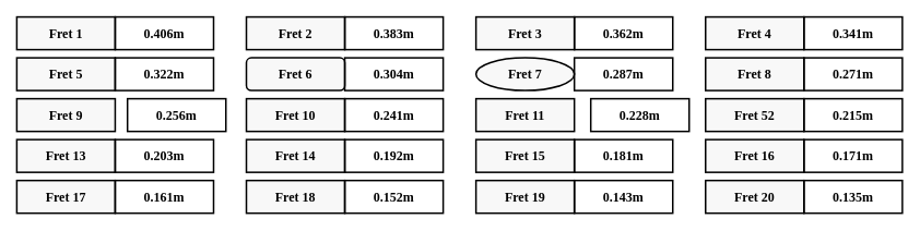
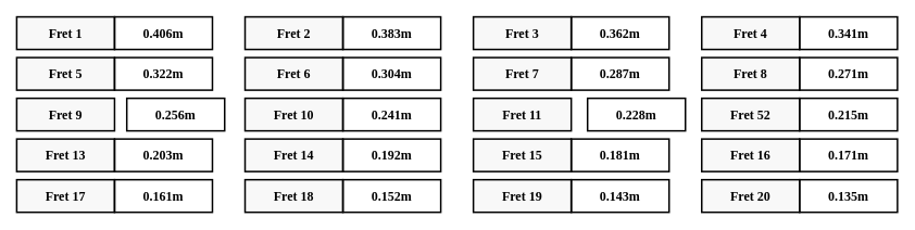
  <mxCell id="0" />
  <mxCell id="1" parent="0" />
  <mxCell id="2" value="Fret 1" style="rounded=0;whiteSpace=wrap;html=1;fillColor=#F8F8F8;fontSize=16;fontFamily=Fira Code;fontSource=https%3A%2F%2Ffonts.googleapis.com%2Fcss%3Ffamily%3DFira%2BCode;fontStyle=1;strokeWidth=2;" vertex="1" parent="1"><mxGeometry x="20" y="20" width="120" height="40" as="geometry" /></mxCell>
  <mxCell id="3" value="0.406m" style="rounded=0;whiteSpace=wrap;html=1;fillColor=none;fontSize=16;fontFamily=Fira Code;fontSource=https%3A%2F%2Ffonts.googleapis.com%2Fcss%3Ffamily%3DFira%2BCode;fontStyle=1;strokeWidth=2;" vertex="1" parent="1"><mxGeometry x="140" y="20" width="120" height="40" as="geometry" /></mxCell>
  <mxCell id="4" value="Fret 2" style="rounded=0;whiteSpace=wrap;html=1;fillColor=#F8F8F8;fontSize=16;fontFamily=Fira Code;fontSource=https%3A%2F%2Ffonts.googleapis.com%2Fcss%3Ffamily%3DFira%2BCode;fontStyle=1;strokeWidth=2;" vertex="1" parent="1"><mxGeometry x="300" y="20" width="120" height="40" as="geometry" /></mxCell>
  <mxCell id="5" value="0.383m" style="rounded=0;whiteSpace=wrap;html=1;fillColor=none;fontSize=16;fontFamily=Fira Code;fontSource=https%3A%2F%2Ffonts.googleapis.com%2Fcss%3Ffamily%3DFira%2BCode;fontStyle=1;strokeWidth=2;" vertex="1" parent="1"><mxGeometry x="420" y="20" width="120" height="40" as="geometry" /></mxCell>
  <mxCell id="6" value="Fret 3" style="rounded=0;whiteSpace=wrap;html=1;fillColor=#F8F8F8;fontSize=16;fontFamily=Fira Code;fontSource=https%3A%2F%2Ffonts.googleapis.com%2Fcss%3Ffamily%3DFira%2BCode;fontStyle=1;strokeWidth=2;" vertex="1" parent="1"><mxGeometry x="580" y="20" width="120" height="40" as="geometry" /></mxCell>
  <mxCell id="7" value="0.362m" style="rounded=0;whiteSpace=wrap;html=1;fillColor=none;fontSize=16;fontFamily=Fira Code;fontSource=https%3A%2F%2Ffonts.googleapis.com%2Fcss%3Ffamily%3DFira%2BCode;fontStyle=1;strokeWidth=2;" vertex="1" parent="1"><mxGeometry x="700" y="20" width="120" height="40" as="geometry" /></mxCell>
  <mxCell id="8" value="Fret 4" style="rounded=0;whiteSpace=wrap;html=1;fillColor=#F8F8F8;fontSize=16;fontFamily=Fira Code;fontSource=https%3A%2F%2Ffonts.googleapis.com%2Fcss%3Ffamily%3DFira%2BCode;fontStyle=1;strokeWidth=2;" vertex="1" parent="1"><mxGeometry x="860" y="20" width="120" height="40" as="geometry" /></mxCell>
  <mxCell id="9" value="0.341m" style="rounded=0;whiteSpace=wrap;html=1;fillColor=none;fontSize=16;fontFamily=Fira Code;fontSource=https%3A%2F%2Ffonts.googleapis.com%2Fcss%3Ffamily%3DFira%2BCode;fontStyle=1;strokeWidth=2;" vertex="1" parent="1"><mxGeometry x="980" y="20" width="120" height="40" as="geometry" /></mxCell>
  <mxCell id="10" value="Fret 5" style="rounded=0;whiteSpace=wrap;html=1;fillColor=#F8F8F8;fontSize=16;fontFamily=Fira Code;fontSource=https%3A%2F%2Ffonts.googleapis.com%2Fcss%3Ffamily%3DFira%2BCode;fontStyle=1;strokeWidth=2;" vertex="1" parent="1"><mxGeometry x="20" y="70" width="120" height="40" as="geometry" /></mxCell>
  <mxCell id="11" value="0.322m" style="rounded=0;whiteSpace=wrap;html=1;fillColor=none;fontSize=16;fontFamily=Fira Code;fontSource=https%3A%2F%2Ffonts.googleapis.com%2Fcss%3Ffamily%3DFira%2BCode;fontStyle=1;strokeWidth=2;" vertex="1" parent="1"><mxGeometry x="140" y="70" width="120" height="40" as="geometry" /></mxCell>
- <mxCell id="12" value="Fret 6" style="whiteSpace=wrap;html=1;fillColor=#F8F8F8;fontSize=16;fontFamily=Fira Code;fontSource=https%3A%2F%2Ffonts.googleapis.com%2Fcss%3Ffamily%3DFira%2BCode;fontStyle=1;strokeWidth=2;rounded=1;" vertex="1" parent="1"><mxGeometry x="300" y="70" width="120" height="40" as="geometry" /></mxCell>
+ <mxCell id="12" value="Fret 6" style="rounded=0;whiteSpace=wrap;html=1;fillColor=#F8F8F8;fontSize=16;fontFamily=Fira Code;fontSource=https%3A%2F%2Ffonts.googleapis.com%2Fcss%3Ffamily%3DFira%2BCode;fontStyle=1;strokeWidth=2;" vertex="1" parent="1"><mxGeometry x="300" y="70" width="120" height="40" as="geometry" /></mxCell>
  <mxCell id="13" value="0.304m" style="rounded=0;whiteSpace=wrap;html=1;fillColor=none;fontSize=16;fontFamily=Fira Code;fontSource=https%3A%2F%2Ffonts.googleapis.com%2Fcss%3Ffamily%3DFira%2BCode;fontStyle=1;strokeWidth=2;" vertex="1" parent="1"><mxGeometry x="420" y="70" width="120" height="40" as="geometry" /></mxCell>
- <mxCell id="14" value="Fret 7" style="ellipse;whiteSpace=wrap;html=1;fillColor=#F8F8F8;fontSize=16;fontFamily=Fira Code;fontSource=https%3A%2F%2Ffonts.googleapis.com%2Fcss%3Ffamily%3DFira%2BCode;fontStyle=1;strokeWidth=2;" vertex="1" parent="1"><mxGeometry x="580" y="70" width="120" height="40" as="geometry" /></mxCell>
+ <mxCell id="14" value="Fret 7" style="rounded=0;whiteSpace=wrap;html=1;fillColor=#F8F8F8;fontSize=16;fontFamily=Fira Code;fontSource=https%3A%2F%2Ffonts.googleapis.com%2Fcss%3Ffamily%3DFira%2BCode;fontStyle=1;strokeWidth=2;" vertex="1" parent="1"><mxGeometry x="580" y="70" width="120" height="40" as="geometry" /></mxCell>
  <mxCell id="15" value="0.287m" style="rounded=0;whiteSpace=wrap;html=1;fillColor=none;fontSize=16;fontFamily=Fira Code;fontSource=https%3A%2F%2Ffonts.googleapis.com%2Fcss%3Ffamily%3DFira%2BCode;fontStyle=1;strokeWidth=2;" vertex="1" parent="1"><mxGeometry x="700" y="70" width="120" height="40" as="geometry" /></mxCell>
  <mxCell id="16" value="Fret 8" style="rounded=0;whiteSpace=wrap;html=1;fillColor=#F8F8F8;fontSize=16;fontFamily=Fira Code;fontSource=https%3A%2F%2Ffonts.googleapis.com%2Fcss%3Ffamily%3DFira%2BCode;fontStyle=1;strokeWidth=2;" vertex="1" parent="1"><mxGeometry x="860" y="70" width="120" height="40" as="geometry" /></mxCell>
  <mxCell id="17" value="0.271m" style="rounded=0;whiteSpace=wrap;html=1;fillColor=none;fontSize=16;fontFamily=Fira Code;fontSource=https%3A%2F%2Ffonts.googleapis.com%2Fcss%3Ffamily%3DFira%2BCode;fontStyle=1;strokeWidth=2;" vertex="1" parent="1"><mxGeometry x="980" y="70" width="120" height="40" as="geometry" /></mxCell>
  <mxCell id="18" value="Fret 9" style="rounded=0;whiteSpace=wrap;html=1;fillColor=#F8F8F8;fontSize=16;fontFamily=Fira Code;fontSource=https%3A%2F%2Ffonts.googleapis.com%2Fcss%3Ffamily%3DFira%2BCode;fontStyle=1;strokeWidth=2;" vertex="1" parent="1"><mxGeometry x="20" y="120" width="120" height="40" as="geometry" /></mxCell>
  <mxCell id="19" value="0.256m" style="rounded=0;whiteSpace=wrap;html=1;fillColor=none;fontSize=16;fontFamily=Fira Code;fontSource=https%3A%2F%2Ffonts.googleapis.com%2Fcss%3Ffamily%3DFira%2BCode;fontStyle=1;strokeWidth=2;" vertex="1" parent="1"><mxGeometry x="155" y="120" width="120" height="40" as="geometry" /></mxCell>
  <mxCell id="20" value="Fret 10" style="rounded=0;whiteSpace=wrap;html=1;fillColor=#F8F8F8;fontSize=16;fontFamily=Fira Code;fontSource=https%3A%2F%2Ffonts.googleapis.com%2Fcss%3Ffamily%3DFira%2BCode;fontStyle=1;strokeWidth=2;" vertex="1" parent="1"><mxGeometry x="300" y="120" width="120" height="40" as="geometry" /></mxCell>
  <mxCell id="21" value="0.241m" style="rounded=0;whiteSpace=wrap;html=1;fillColor=none;fontSize=16;fontFamily=Fira Code;fontSource=https%3A%2F%2Ffonts.googleapis.com%2Fcss%3Ffamily%3DFira%2BCode;fontStyle=1;strokeWidth=2;" vertex="1" parent="1"><mxGeometry x="420" y="120" width="120" height="40" as="geometry" /></mxCell>
  <mxCell id="22" value="Fret 11" style="rounded=0;whiteSpace=wrap;html=1;fillColor=#F8F8F8;fontSize=16;fontFamily=Fira Code;fontSource=https%3A%2F%2Ffonts.googleapis.com%2Fcss%3Ffamily%3DFira%2BCode;fontStyle=1;strokeWidth=2;" vertex="1" parent="1"><mxGeometry x="580" y="120" width="120" height="40" as="geometry" /></mxCell>
  <mxCell id="23" value="0.228m" style="rounded=0;whiteSpace=wrap;html=1;fillColor=none;fontSize=16;fontFamily=Fira Code;fontSource=https%3A%2F%2Ffonts.googleapis.com%2Fcss%3Ffamily%3DFira%2BCode;fontStyle=1;strokeWidth=2;" vertex="1" parent="1"><mxGeometry x="720" y="120" width="120" height="40" as="geometry" /></mxCell>
  <mxCell id="24" value="Fret 52" style="rounded=0;whiteSpace=wrap;html=1;fillColor=#F8F8F8;fontSize=16;fontFamily=Fira Code;fontSource=https%3A%2F%2Ffonts.googleapis.com%2Fcss%3Ffamily%3DFira%2BCode;fontStyle=1;strokeWidth=2;" vertex="1" parent="1"><mxGeometry x="860" y="120" width="120" height="40" as="geometry" /></mxCell>
  <mxCell id="25" value="0.215m" style="rounded=0;whiteSpace=wrap;html=1;fillColor=none;fontSize=16;fontFamily=Fira Code;fontSource=https%3A%2F%2Ffonts.googleapis.com%2Fcss%3Ffamily%3DFira%2BCode;fontStyle=1;strokeWidth=2;" vertex="1" parent="1"><mxGeometry x="980" y="120" width="120" height="40" as="geometry" /></mxCell>
  <mxCell id="26" value="Fret 13" style="rounded=0;whiteSpace=wrap;html=1;fillColor=#F8F8F8;fontSize=16;fontFamily=Fira Code;fontSource=https%3A%2F%2Ffonts.googleapis.com%2Fcss%3Ffamily%3DFira%2BCode;fontStyle=1;strokeWidth=2;" vertex="1" parent="1"><mxGeometry x="20" y="170" width="120" height="40" as="geometry" /></mxCell>
  <mxCell id="27" value="0.203m" style="rounded=0;whiteSpace=wrap;html=1;fillColor=none;fontSize=16;fontFamily=Fira Code;fontSource=https%3A%2F%2Ffonts.googleapis.com%2Fcss%3Ffamily%3DFira%2BCode;fontStyle=1;strokeWidth=2;" vertex="1" parent="1"><mxGeometry x="140" y="170" width="120" height="40" as="geometry" /></mxCell>
  <mxCell id="28" value="Fret 14" style="rounded=0;whiteSpace=wrap;html=1;fillColor=#F8F8F8;fontSize=16;fontFamily=Fira Code;fontSource=https%3A%2F%2Ffonts.googleapis.com%2Fcss%3Ffamily%3DFira%2BCode;fontStyle=1;strokeWidth=2;" vertex="1" parent="1"><mxGeometry x="300" y="170" width="120" height="40" as="geometry" /></mxCell>
  <mxCell id="29" value="0.192m" style="rounded=0;whiteSpace=wrap;html=1;fillColor=none;fontSize=16;fontFamily=Fira Code;fontSource=https%3A%2F%2Ffonts.googleapis.com%2Fcss%3Ffamily%3DFira%2BCode;fontStyle=1;strokeWidth=2;" vertex="1" parent="1"><mxGeometry x="420" y="170" width="120" height="40" as="geometry" /></mxCell>
  <mxCell id="30" value="Fret 15" style="rounded=0;whiteSpace=wrap;html=1;fillColor=#F8F8F8;fontSize=16;fontFamily=Fira Code;fontSource=https%3A%2F%2Ffonts.googleapis.com%2Fcss%3Ffamily%3DFira%2BCode;fontStyle=1;strokeWidth=2;" vertex="1" parent="1"><mxGeometry x="580" y="170" width="120" height="40" as="geometry" /></mxCell>
  <mxCell id="31" value="0.181m" style="rounded=0;whiteSpace=wrap;html=1;fillColor=none;fontSize=16;fontFamily=Fira Code;fontSource=https%3A%2F%2Ffonts.googleapis.com%2Fcss%3Ffamily%3DFira%2BCode;fontStyle=1;strokeWidth=2;" vertex="1" parent="1"><mxGeometry x="700" y="170" width="120" height="40" as="geometry" /></mxCell>
  <mxCell id="32" value="Fret 16" style="rounded=0;whiteSpace=wrap;html=1;fillColor=#F8F8F8;fontSize=16;fontFamily=Fira Code;fontSource=https%3A%2F%2Ffonts.googleapis.com%2Fcss%3Ffamily%3DFira%2BCode;fontStyle=1;strokeWidth=2;" vertex="1" parent="1"><mxGeometry x="860" y="170" width="120" height="40" as="geometry" /></mxCell>
  <mxCell id="33" value="0.171m" style="rounded=0;whiteSpace=wrap;html=1;fillColor=none;fontSize=16;fontFamily=Fira Code;fontSource=https%3A%2F%2Ffonts.googleapis.com%2Fcss%3Ffamily%3DFira%2BCode;fontStyle=1;strokeWidth=2;" vertex="1" parent="1"><mxGeometry x="980" y="170" width="120" height="40" as="geometry" /></mxCell>
  <mxCell id="34" value="Fret 17" style="rounded=0;whiteSpace=wrap;html=1;fillColor=#F8F8F8;fontSize=16;fontFamily=Fira Code;fontSource=https%3A%2F%2Ffonts.googleapis.com%2Fcss%3Ffamily%3DFira%2BCode;fontStyle=1;strokeWidth=2;" vertex="1" parent="1"><mxGeometry x="20" y="220" width="120" height="40" as="geometry" /></mxCell>
  <mxCell id="35" value="0.161m" style="rounded=0;whiteSpace=wrap;html=1;fillColor=none;fontSize=16;fontFamily=Fira Code;fontSource=https%3A%2F%2Ffonts.googleapis.com%2Fcss%3Ffamily%3DFira%2BCode;fontStyle=1;strokeWidth=2;" vertex="1" parent="1"><mxGeometry x="140" y="220" width="120" height="40" as="geometry" /></mxCell>
  <mxCell id="36" value="Fret 18" style="rounded=0;whiteSpace=wrap;html=1;fillColor=#F8F8F8;fontSize=16;fontFamily=Fira Code;fontSource=https%3A%2F%2Ffonts.googleapis.com%2Fcss%3Ffamily%3DFira%2BCode;fontStyle=1;strokeWidth=2;" vertex="1" parent="1"><mxGeometry x="300" y="220" width="120" height="40" as="geometry" /></mxCell>
  <mxCell id="37" value="0.152m" style="rounded=0;whiteSpace=wrap;html=1;fillColor=none;fontSize=16;fontFamily=Fira Code;fontSource=https%3A%2F%2Ffonts.googleapis.com%2Fcss%3Ffamily%3DFira%2BCode;fontStyle=1;strokeWidth=2;" vertex="1" parent="1"><mxGeometry x="420" y="220" width="120" height="40" as="geometry" /></mxCell>
  <mxCell id="38" value="Fret 19" style="rounded=0;whiteSpace=wrap;html=1;fillColor=#F8F8F8;fontSize=16;fontFamily=Fira Code;fontSource=https%3A%2F%2Ffonts.googleapis.com%2Fcss%3Ffamily%3DFira%2BCode;fontStyle=1;strokeWidth=2;" vertex="1" parent="1"><mxGeometry x="580" y="220" width="120" height="40" as="geometry" /></mxCell>
  <mxCell id="39" value="0.143m" style="rounded=0;whiteSpace=wrap;html=1;fillColor=none;fontSize=16;fontFamily=Fira Code;fontSource=https%3A%2F%2Ffonts.googleapis.com%2Fcss%3Ffamily%3DFira%2BCode;fontStyle=1;strokeWidth=2;" vertex="1" parent="1"><mxGeometry x="700" y="220" width="120" height="40" as="geometry" /></mxCell>
  <mxCell id="40" value="Fret 20" style="rounded=0;whiteSpace=wrap;html=1;fillColor=#F8F8F8;fontSize=16;fontFamily=Fira Code;fontSource=https%3A%2F%2Ffonts.googleapis.com%2Fcss%3Ffamily%3DFira%2BCode;fontStyle=1;strokeWidth=2;" vertex="1" parent="1"><mxGeometry x="860" y="220" width="120" height="40" as="geometry" /></mxCell>
  <mxCell id="41" value="0.135m" style="rounded=0;whiteSpace=wrap;html=1;fillColor=none;fontSize=16;fontFamily=Fira Code;fontSource=https%3A%2F%2Ffonts.googleapis.com%2Fcss%3Ffamily%3DFira%2BCode;fontStyle=1;strokeWidth=2;" vertex="1" parent="1"><mxGeometry x="980" y="220" width="120" height="40" as="geometry" /></mxCell>
